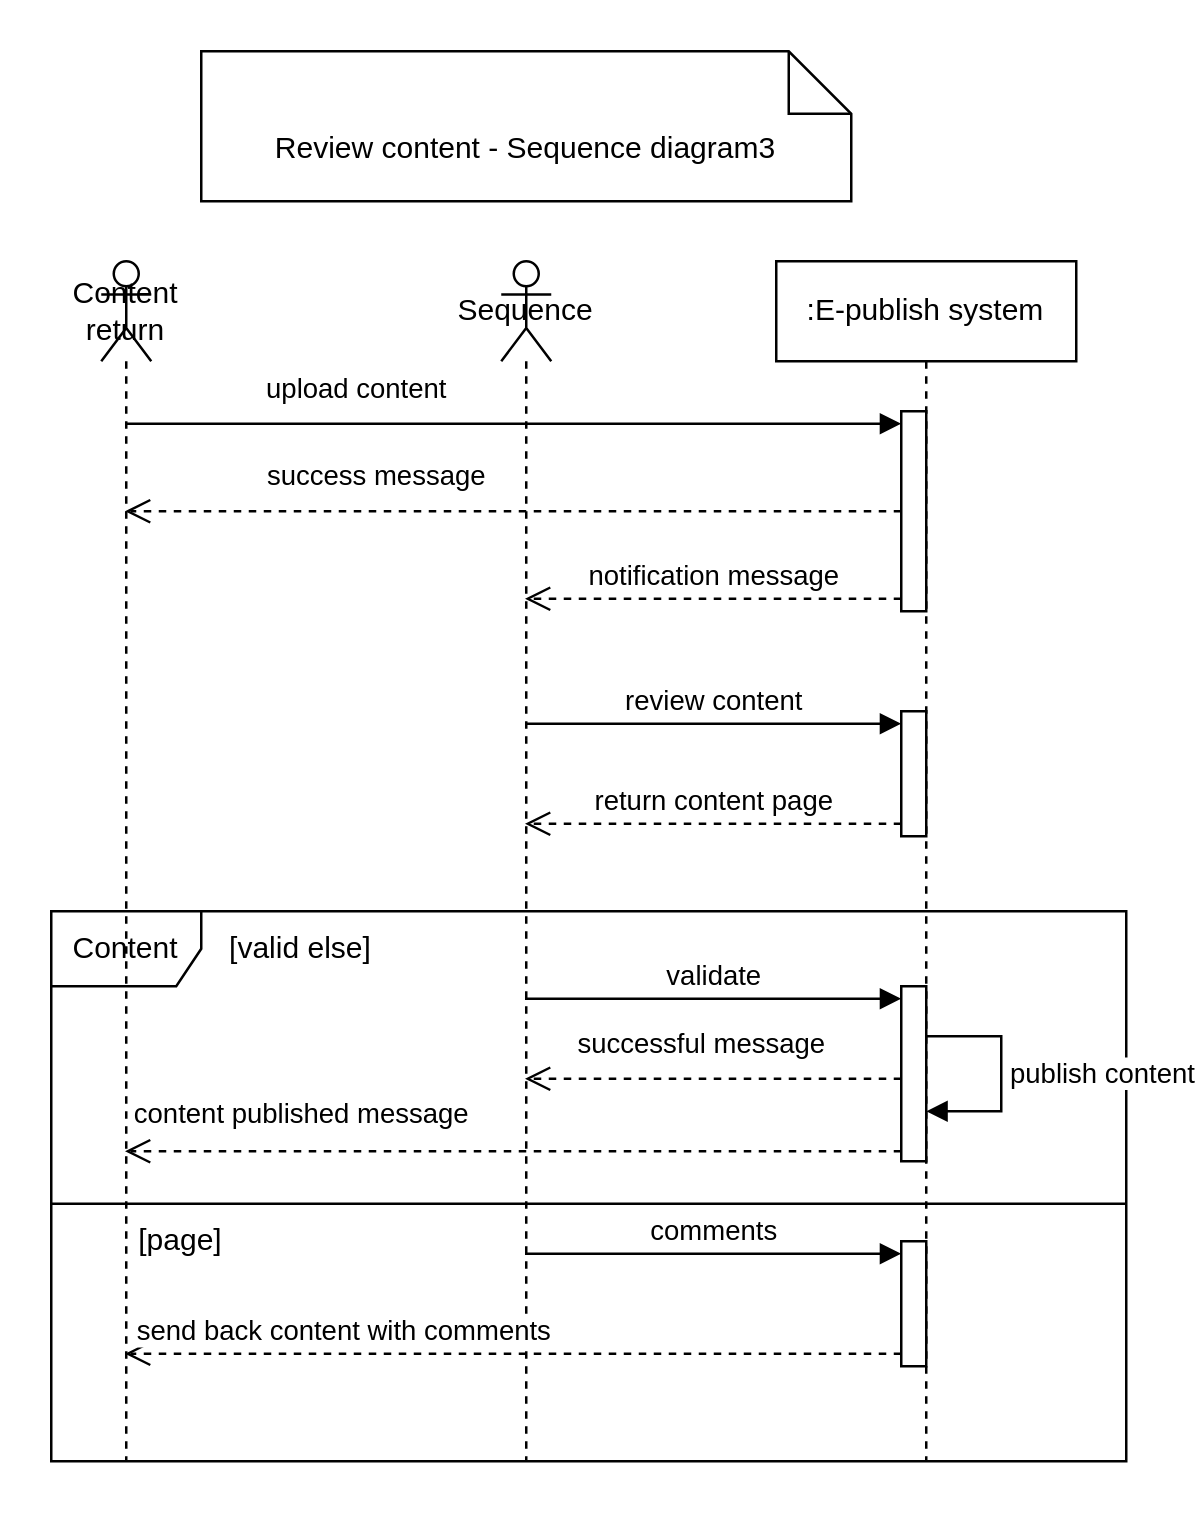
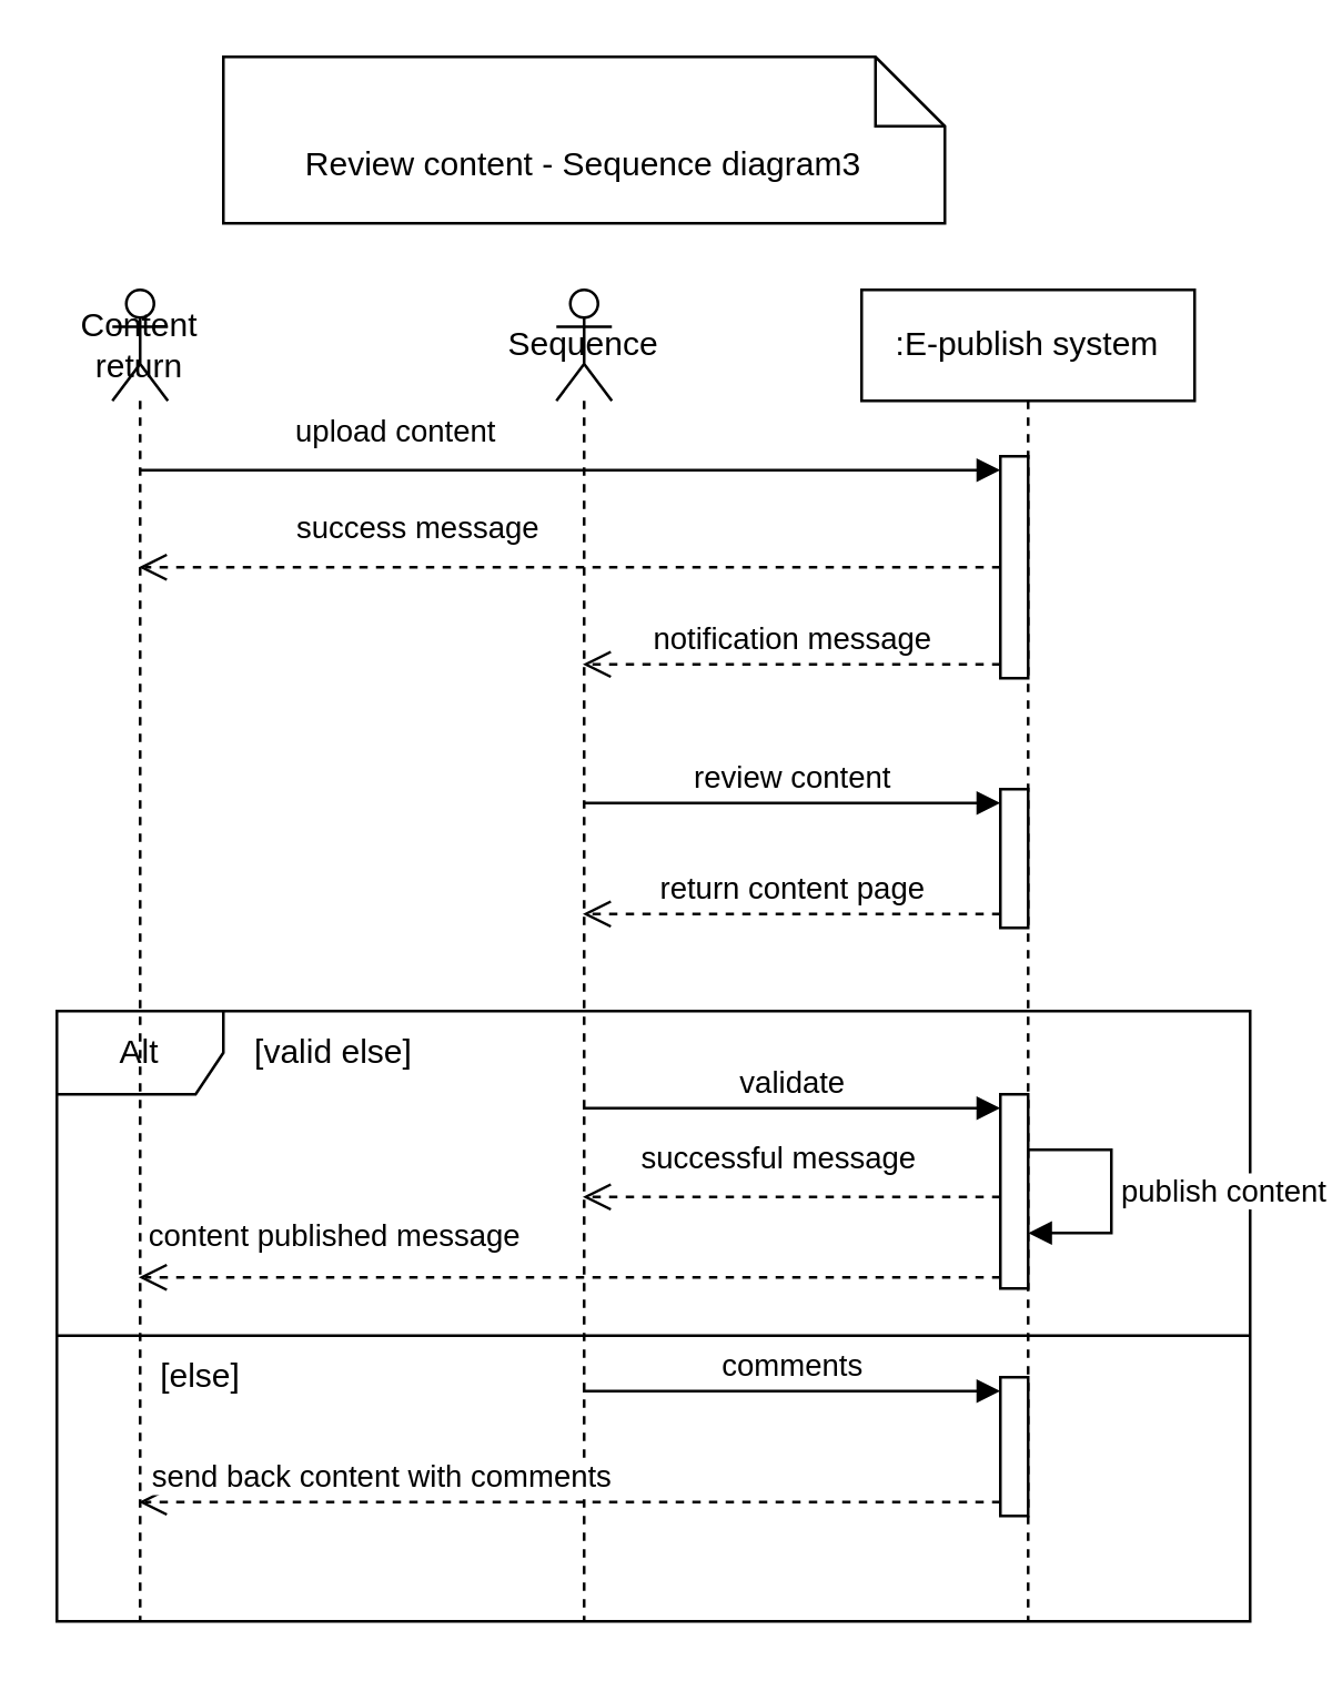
  <mxCell id="0" />
  <mxCell id="1" parent="0" />
  <mxCell id="2" value=":E-publish system" style="shape=umlLifeline;perimeter=lifelinePerimeter;whiteSpace=wrap;html=1;container=0;dropTarget=0;collapsible=0;recursiveResize=0;outlineConnect=0;portConstraint=eastwest;newEdgeStyle={&quot;edgeStyle&quot;:&quot;elbowEdgeStyle&quot;,&quot;elbow&quot;:&quot;vertical&quot;,&quot;curved&quot;:0,&quot;rounded&quot;:0};" parent="1" vertex="1"><mxGeometry x="310" y="104" width="120" height="480" as="geometry" /></mxCell>
  <mxCell id="3" value="" style="html=1;points=[[0,0,0,0,5],[0,1,0,0,-5],[1,0,0,0,5],[1,1,0,0,-5]];perimeter=orthogonalPerimeter;outlineConnect=0;targetShapes=umlLifeline;portConstraint=eastwest;newEdgeStyle={&quot;curved&quot;:0,&quot;rounded&quot;:0};" parent="2" vertex="1"><mxGeometry x="50" y="60" width="10" height="80" as="geometry" /></mxCell>
  <mxCell id="4" value="" style="html=1;points=[[0,0,0,0,5],[0,1,0,0,-5],[1,0,0,0,5],[1,1,0,0,-5]];perimeter=orthogonalPerimeter;outlineConnect=0;targetShapes=umlLifeline;portConstraint=eastwest;newEdgeStyle={&quot;curved&quot;:0,&quot;rounded&quot;:0};" parent="2" vertex="1"><mxGeometry x="50" y="180" width="10" height="50" as="geometry" /></mxCell>
  <mxCell id="5" value="" style="html=1;points=[[0,0,0,0,5],[0,1,0,0,-5],[1,0,0,0,5],[1,1,0,0,-5]];perimeter=orthogonalPerimeter;outlineConnect=0;targetShapes=umlLifeline;portConstraint=eastwest;newEdgeStyle={&quot;curved&quot;:0,&quot;rounded&quot;:0};" parent="2" vertex="1"><mxGeometry x="50" y="290" width="10" height="70" as="geometry" /></mxCell>
  <mxCell id="6" value="" style="html=1;points=[[0,0,0,0,5],[0,1,0,0,-5],[1,0,0,0,5],[1,1,0,0,-5]];perimeter=orthogonalPerimeter;outlineConnect=0;targetShapes=umlLifeline;portConstraint=eastwest;newEdgeStyle={&quot;curved&quot;:0,&quot;rounded&quot;:0};" parent="2" vertex="1"><mxGeometry x="50" y="392" width="10" height="50" as="geometry" /></mxCell>
- <mxCell id="7" value="Content" style="shape=umlFrame;whiteSpace=wrap;html=1;pointerEvents=0;" parent="1" vertex="1"><mxGeometry x="20" y="364" width="430" height="220" as="geometry" /></mxCell>
+ <mxCell id="7" value="Alt" style="shape=umlFrame;whiteSpace=wrap;html=1;pointerEvents=0;" parent="1" vertex="1"><mxGeometry x="20" y="364" width="430" height="220" as="geometry" /></mxCell>
  <mxCell id="8" value="Content return" style="shape=umlLifeline;perimeter=lifelinePerimeter;whiteSpace=wrap;html=1;container=1;dropTarget=0;collapsible=0;recursiveResize=0;outlineConnect=0;portConstraint=eastwest;newEdgeStyle={&quot;curved&quot;:0,&quot;rounded&quot;:0};participant=umlActor;" parent="1" vertex="1"><mxGeometry x="40" y="104" width="20" height="480" as="geometry" /></mxCell>
  <mxCell id="9" value="Sequence" style="shape=umlLifeline;perimeter=lifelinePerimeter;whiteSpace=wrap;html=1;container=1;dropTarget=0;collapsible=0;recursiveResize=0;outlineConnect=0;portConstraint=eastwest;newEdgeStyle={&quot;curved&quot;:0,&quot;rounded&quot;:0};participant=umlActor;" parent="1" vertex="1"><mxGeometry x="200" y="104" width="20" height="480" as="geometry" /></mxCell>
  <mxCell id="10" value="success message" style="html=1;verticalAlign=bottom;endArrow=open;dashed=1;endSize=8;curved=0;rounded=0;exitX=0;exitY=1;exitDx=0;exitDy=-5;" parent="1" edge="1"><mxGeometry x="0.353" y="-5" relative="1" as="geometry"><mxPoint x="49.5" y="204" as="targetPoint" /><mxPoint x="360" y="204" as="sourcePoint" /><mxPoint as="offset" /></mxGeometry></mxCell>
  <mxCell id="11" value="upload content" style="html=1;verticalAlign=bottom;endArrow=block;curved=0;rounded=0;entryX=0;entryY=0;entryDx=0;entryDy=5;" parent="1" source="8" target="3" edge="1"><mxGeometry x="-0.417" y="5" relative="1" as="geometry"><mxPoint x="290" y="169" as="sourcePoint" /><mxPoint x="1" as="offset" /></mxGeometry></mxCell>
  <mxCell id="12" value="notification message" style="html=1;verticalAlign=bottom;endArrow=open;dashed=1;endSize=8;curved=0;rounded=0;exitX=0;exitY=1;exitDx=0;exitDy=-5;exitPerimeter=0;" parent="1" source="3" target="9" edge="1"><mxGeometry relative="1" as="geometry"><mxPoint x="350" y="314" as="sourcePoint" /><mxPoint x="270" y="314" as="targetPoint" /></mxGeometry></mxCell>
  <mxCell id="13" value="review content" style="html=1;verticalAlign=bottom;endArrow=block;curved=0;rounded=0;entryX=0;entryY=0;entryDx=0;entryDy=5;" parent="1" source="9" target="4" edge="1"><mxGeometry relative="1" as="geometry"><mxPoint x="290" y="289" as="sourcePoint" /></mxGeometry></mxCell>
  <mxCell id="14" value="return content page" style="html=1;verticalAlign=bottom;endArrow=open;dashed=1;endSize=8;curved=0;rounded=0;exitX=0;exitY=1;exitDx=0;exitDy=-5;" parent="1" source="4" target="9" edge="1"><mxGeometry relative="1" as="geometry"><mxPoint x="290" y="359" as="targetPoint" /></mxGeometry></mxCell>
  <mxCell id="15" value="[valid else]" style="text;html=1;align=center;verticalAlign=middle;whiteSpace=wrap;rounded=0;" parent="1" vertex="1"><mxGeometry x="80" y="364" width="80" height="30" as="geometry" /></mxCell>
  <mxCell id="16" value="validate" style="html=1;verticalAlign=bottom;endArrow=block;curved=0;rounded=0;entryX=0;entryY=0;entryDx=0;entryDy=5;" parent="1" source="9" target="5" edge="1"><mxGeometry relative="1" as="geometry"><mxPoint x="290" y="399" as="sourcePoint" /></mxGeometry></mxCell>
  <mxCell id="17" value="successful message" style="html=1;verticalAlign=bottom;endArrow=open;dashed=1;endSize=8;curved=0;rounded=0;exitX=0;exitY=1;exitDx=0;exitDy=-5;" parent="1" edge="1"><mxGeometry x="0.063" y="-5" relative="1" as="geometry"><mxPoint x="209.5" y="431" as="targetPoint" /><mxPoint x="360" y="431" as="sourcePoint" /><mxPoint as="offset" /></mxGeometry></mxCell>
  <mxCell id="18" value="content published message" style="html=1;verticalAlign=bottom;endArrow=open;dashed=1;endSize=8;curved=0;rounded=0;" parent="1" target="8" edge="1"><mxGeometry x="0.546" y="-6" relative="1" as="geometry"><mxPoint x="219.5" y="460" as="targetPoint" /><mxPoint x="360" y="460" as="sourcePoint" /><mxPoint as="offset" /></mxGeometry></mxCell>
  <mxCell id="19" value="" style="line;strokeWidth=1;fillColor=none;align=left;verticalAlign=middle;spacingTop=-1;spacingLeft=3;spacingRight=3;rotatable=0;labelPosition=right;points=[];portConstraint=eastwest;strokeColor=inherit;" parent="1" vertex="1"><mxGeometry x="20" y="477" width="430" height="8" as="geometry" /></mxCell>
- <mxCell id="20" value="[page]" style="text;html=1;align=center;verticalAlign=middle;whiteSpace=wrap;rounded=0;" parent="1" vertex="1"><mxGeometry x="54" y="481" width="36" height="30" as="geometry" /></mxCell>
+ <mxCell id="20" value="[else]" style="text;html=1;align=center;verticalAlign=middle;whiteSpace=wrap;rounded=0;" parent="1" vertex="1"><mxGeometry x="54" y="481" width="36" height="30" as="geometry" /></mxCell>
  <mxCell id="21" value="publish content" style="html=1;align=left;spacingLeft=2;endArrow=block;rounded=0;edgeStyle=orthogonalEdgeStyle;curved=0;rounded=0;" parent="1" target="5" edge="1"><mxGeometry relative="1" as="geometry"><mxPoint x="370" y="414" as="sourcePoint" /><Array as="points"><mxPoint x="400" y="414" /><mxPoint x="400" y="444" /></Array><mxPoint x="375" y="444" as="targetPoint" /></mxGeometry></mxCell>
  <mxCell id="22" value="comments" style="html=1;verticalAlign=bottom;endArrow=block;curved=0;rounded=0;entryX=0;entryY=0;entryDx=0;entryDy=5;" parent="1" target="6" edge="1"><mxGeometry relative="1" as="geometry"><mxPoint x="209.5" y="501" as="sourcePoint" /></mxGeometry></mxCell>
  <mxCell id="23" value="send back content with comments" style="html=1;verticalAlign=bottom;endArrow=open;dashed=1;endSize=8;curved=0;rounded=0;exitX=0;exitY=1;exitDx=0;exitDy=-5;" parent="1" source="6" target="8" edge="1"><mxGeometry x="0.435" relative="1" as="geometry"><mxPoint x="209.5" y="541" as="targetPoint" /><mxPoint as="offset" /></mxGeometry></mxCell>
  <mxCell id="24" value="Review content - Sequence diagram3" style="shape=note2;boundedLbl=1;whiteSpace=wrap;html=1;size=25;verticalAlign=top;align=center;" vertex="1" parent="1"><mxGeometry x="80" y="20" width="260" height="60" as="geometry" /></mxCell>
